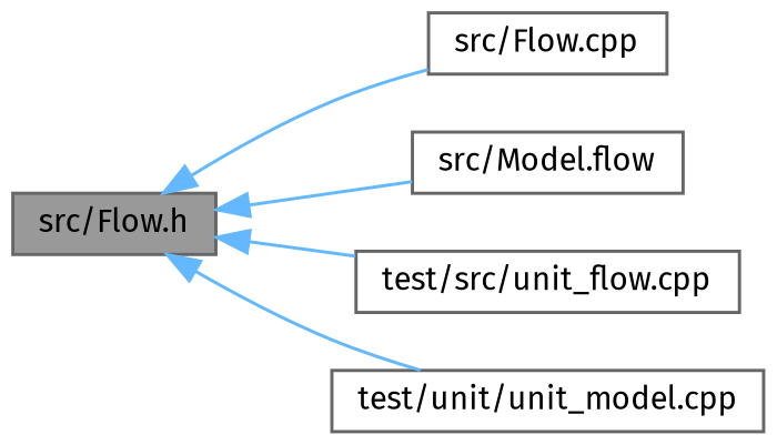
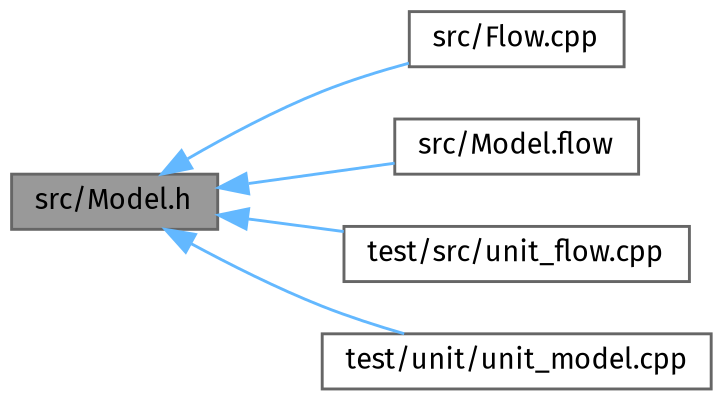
  digraph {
    fontname="Fira Sans"
    rankdir=LR
    node [color=grey40 fillcolor=white fontname="Fira Sans" fontsize=10 shape=box style=filled]
    edge [color=steelblue1 dir=back fontname="Fira Sans" fontsize=10 labelfontname=Helvetica labelfontsize=10 style=solid]
-   n1 [color=gray40 fillcolor=grey60 fontcolor=black height=0.2 label="src/Flow.h" width=0.4]
+   n1 [color=gray40 fillcolor=grey60 fontcolor=black height=0.2 label="src/Model.h" width=0.4]
    n2 [height=0.2 label="src/Flow.cpp" width=0.4]
    n3 [height=0.2 label="src/Model.flow" width=0.4]
    n4 [height=0.2 label="test/src/unit_flow.cpp" width=0.4]
    n5 [height=0.2 label="test/unit/unit_model.cpp" width=0.4]
    n1 -> n2
    n1 -> n3
    n1 -> n4
    n1 -> n5
  }
